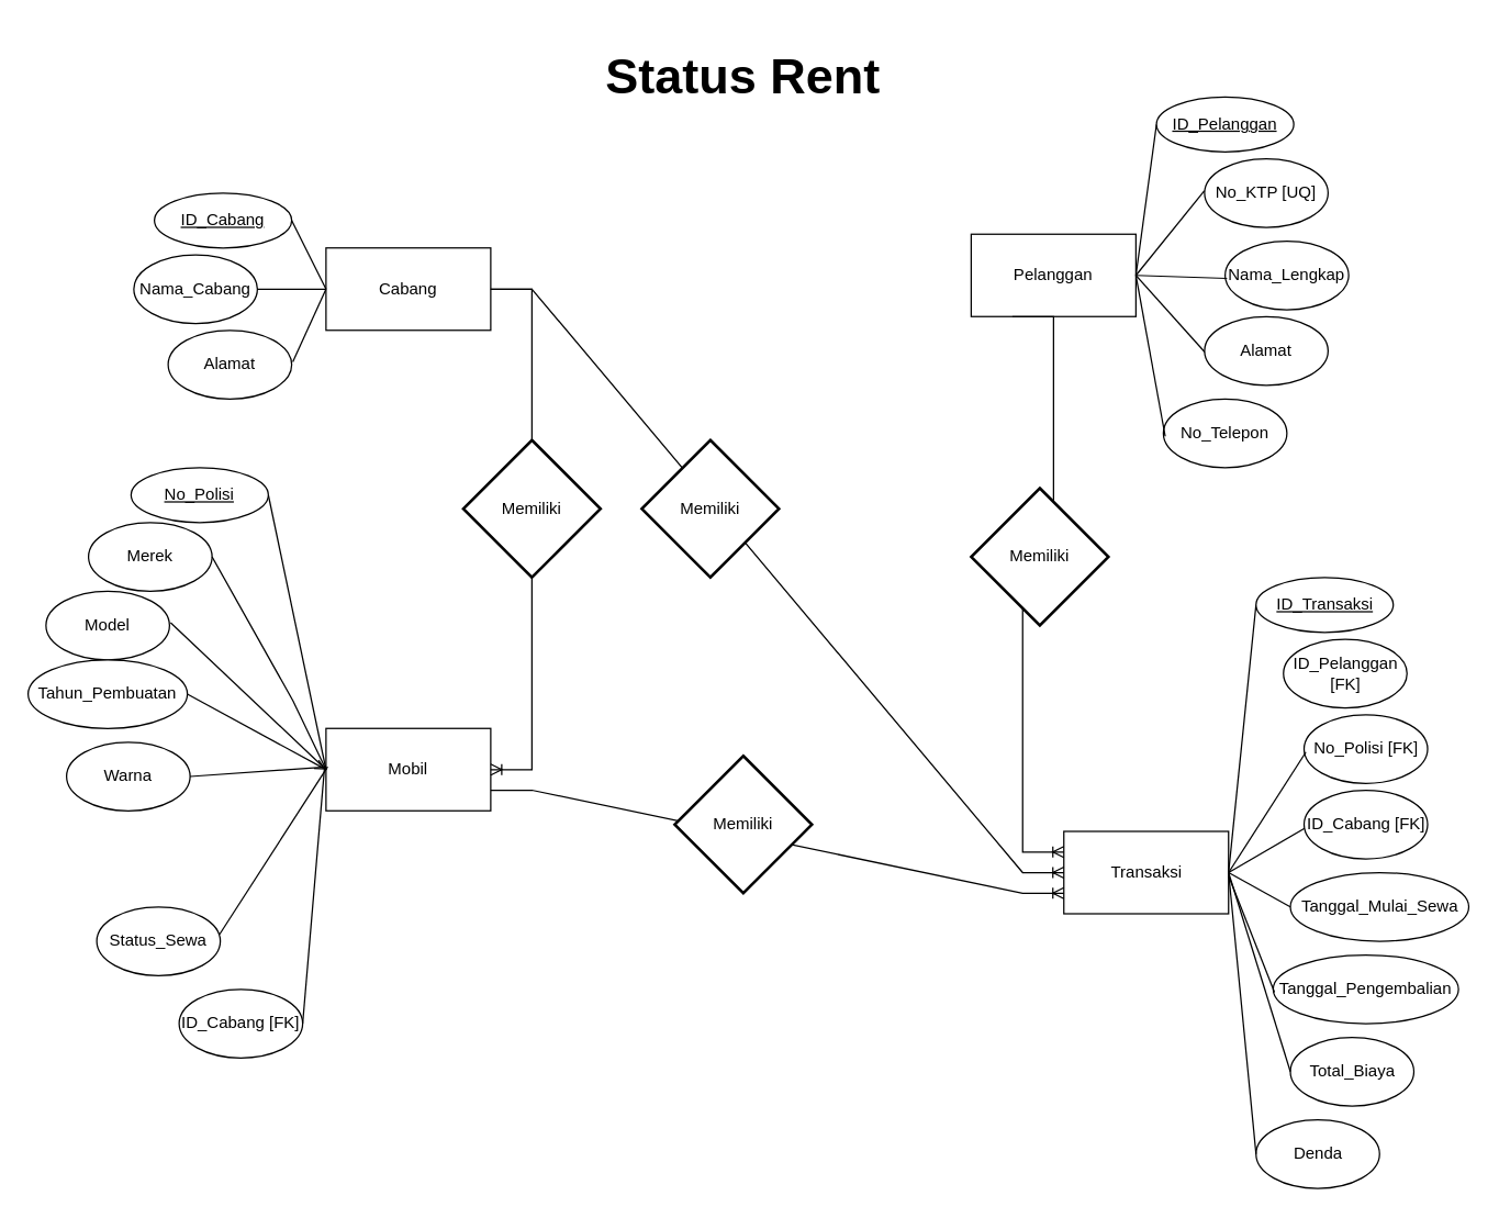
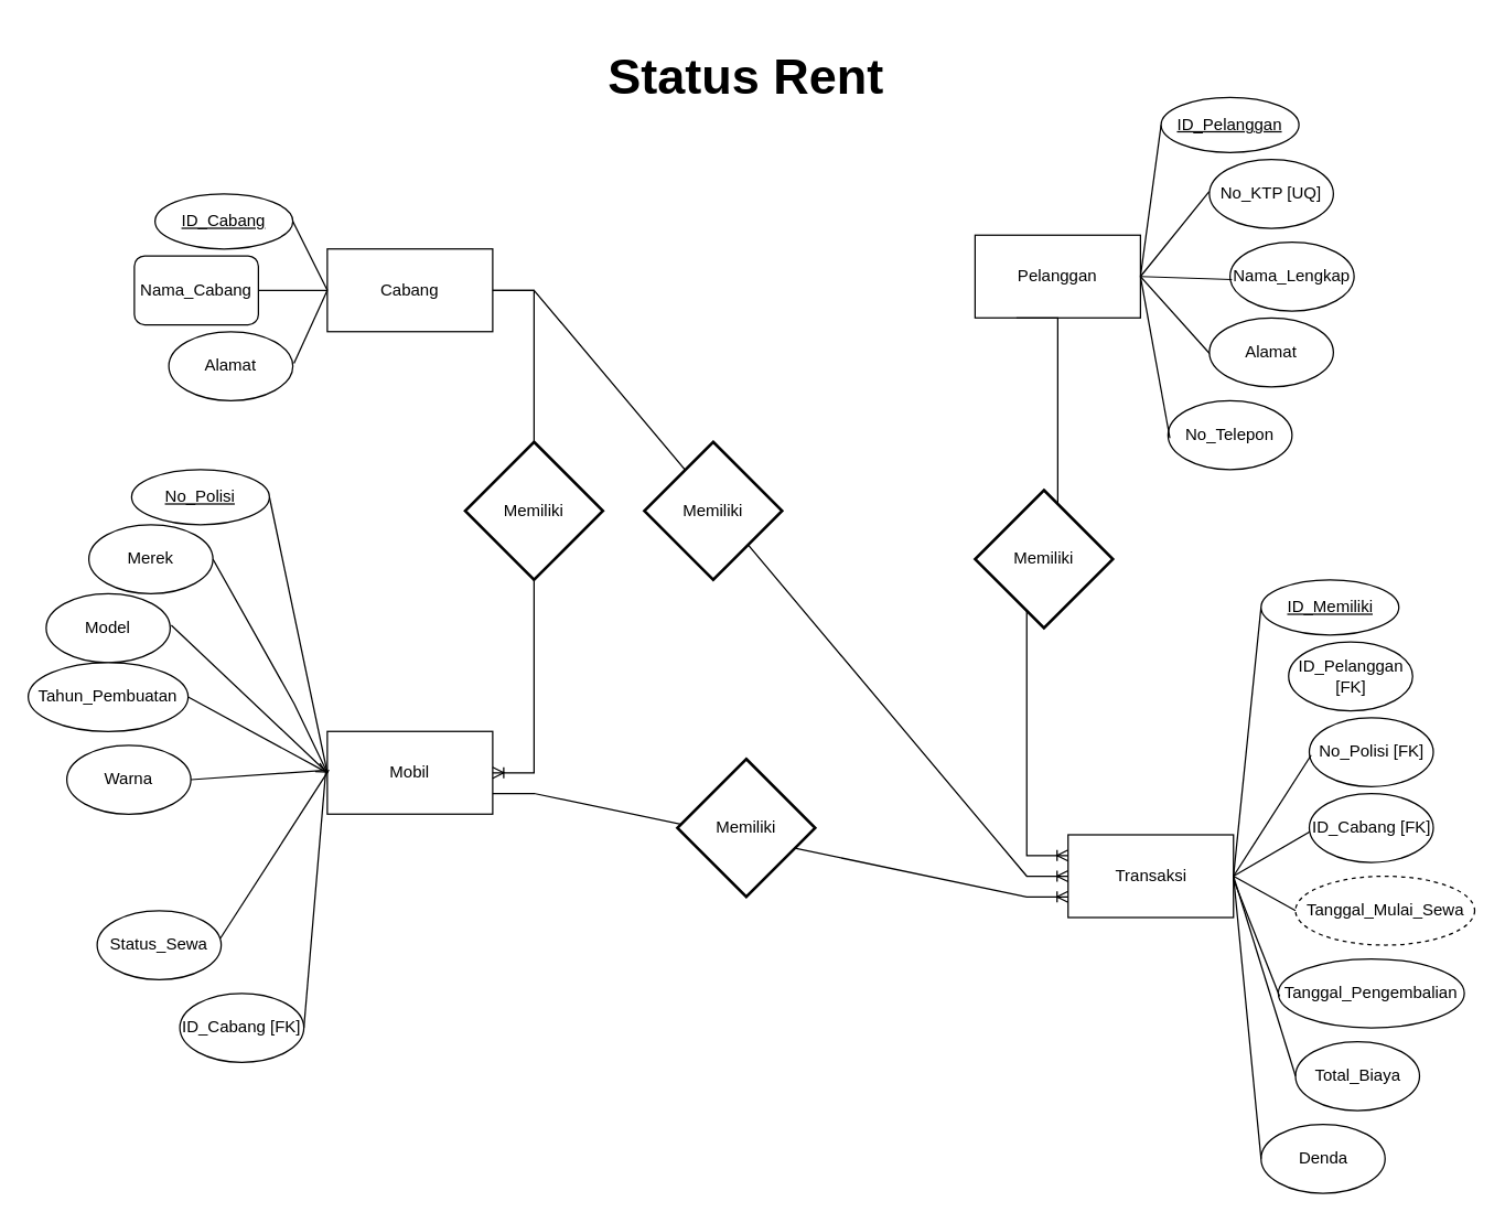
  <mxCell id="0" />
  <mxCell id="1" parent="0" />
  <mxCell id="2" value="&lt;font style=&quot;font-size: 36px;&quot;&gt;&lt;b&gt;Status Rent&lt;/b&gt;&lt;/font&gt;" style="text;html=1;whiteSpace=wrap;strokeColor=none;fillColor=none;align=center;verticalAlign=middle;rounded=0;" vertex="1" parent="1"><mxGeometry x="391" y="20" width="300" height="70" as="geometry" /></mxCell>
  <mxCell id="3" value="Cabang" style="rounded=0;whiteSpace=wrap;html=1;" vertex="1" parent="1"><mxGeometry x="237" y="180" width="120" height="60" as="geometry" /></mxCell>
- <mxCell id="4" value="Nama_Cabang" style="ellipse;whiteSpace=wrap;html=1;" vertex="1" parent="1"><mxGeometry x="97" y="185" width="90" height="50" as="geometry" /></mxCell>
+ <mxCell id="4" value="Nama_Cabang" style="whiteSpace=wrap;html=1;rounded=1;" vertex="1" parent="1"><mxGeometry x="97" y="185" width="90" height="50" as="geometry" /></mxCell>
  <mxCell id="5" value="Alamat" style="ellipse;whiteSpace=wrap;html=1;" vertex="1" parent="1"><mxGeometry x="122" y="240" width="90" height="50" as="geometry" /></mxCell>
  <mxCell id="6" value="" style="endArrow=none;html=1;rounded=0;entryX=0;entryY=0.5;entryDx=0;entryDy=0;exitX=1;exitY=0.5;exitDx=0;exitDy=0;" edge="1" parent="1" source="9" target="3"><mxGeometry width="50" height="50" relative="1" as="geometry"><mxPoint x="207" y="145" as="sourcePoint" /><mxPoint x="267" y="360" as="targetPoint" /></mxGeometry></mxCell>
  <mxCell id="7" value="" style="endArrow=none;html=1;rounded=0;entryX=0;entryY=0.5;entryDx=0;entryDy=0;exitX=1.009;exitY=0.459;exitDx=0;exitDy=0;exitPerimeter=0;" edge="1" parent="1" source="5" target="3"><mxGeometry width="50" height="50" relative="1" as="geometry"><mxPoint x="217" y="175" as="sourcePoint" /><mxPoint x="247" y="220" as="targetPoint" /></mxGeometry></mxCell>
  <mxCell id="8" value="" style="endArrow=none;html=1;rounded=0;entryX=0;entryY=0.5;entryDx=0;entryDy=0;exitX=1;exitY=0.5;exitDx=0;exitDy=0;" edge="1" parent="1" source="4" target="3"><mxGeometry width="50" height="50" relative="1" as="geometry"><mxPoint x="227" y="185" as="sourcePoint" /><mxPoint x="257" y="230" as="targetPoint" /></mxGeometry></mxCell>
  <mxCell id="9" value="ID_Cabang" style="ellipse;whiteSpace=wrap;html=1;align=center;fontStyle=4;" vertex="1" parent="1"><mxGeometry x="112" y="140" width="100" height="40" as="geometry" /></mxCell>
  <mxCell id="10" value="Mobil" style="rounded=0;whiteSpace=wrap;html=1;" vertex="1" parent="1"><mxGeometry x="237" y="530" width="120" height="60" as="geometry" /></mxCell>
  <mxCell id="11" value="Merek" style="ellipse;whiteSpace=wrap;html=1;" vertex="1" parent="1"><mxGeometry x="64" y="380" width="90" height="50" as="geometry" /></mxCell>
  <mxCell id="12" value="Model" style="ellipse;whiteSpace=wrap;html=1;" vertex="1" parent="1"><mxGeometry x="33" y="430" width="90" height="50" as="geometry" /></mxCell>
  <mxCell id="13" value="" style="endArrow=none;html=1;rounded=0;entryX=0;entryY=0.5;entryDx=0;entryDy=0;exitX=1;exitY=0.5;exitDx=0;exitDy=0;" edge="1" source="16" target="10" parent="1"><mxGeometry width="50" height="50" relative="1" as="geometry"><mxPoint x="197" y="455" as="sourcePoint" /><mxPoint x="227" y="520" as="targetPoint" /></mxGeometry></mxCell>
  <mxCell id="14" value="" style="endArrow=none;html=1;rounded=0;entryX=0;entryY=0.5;entryDx=0;entryDy=0;exitX=1.009;exitY=0.459;exitDx=0;exitDy=0;exitPerimeter=0;" edge="1" source="12" target="10" parent="1"><mxGeometry width="50" height="50" relative="1" as="geometry"><mxPoint x="207" y="485" as="sourcePoint" /><mxPoint x="227" y="520" as="targetPoint" /></mxGeometry></mxCell>
  <mxCell id="15" value="" style="endArrow=none;html=1;rounded=0;exitX=1;exitY=0.5;exitDx=0;exitDy=0;entryX=0;entryY=0.5;entryDx=0;entryDy=0;" edge="1" source="11" target="10" parent="1"><mxGeometry width="50" height="50" relative="1" as="geometry"><mxPoint x="217" y="495" as="sourcePoint" /><mxPoint x="243" y="560" as="targetPoint" /><Array as="points"><mxPoint x="213" y="510" /></Array></mxGeometry></mxCell>
  <mxCell id="16" value="&lt;span data-end=&quot;311&quot; data-start=&quot;298&quot;&gt;No_Polisi&lt;/span&gt;" style="ellipse;whiteSpace=wrap;html=1;align=center;fontStyle=4;" vertex="1" parent="1"><mxGeometry x="95" y="340" width="100" height="40" as="geometry" /></mxCell>
  <mxCell id="17" value="ID_Cabang [FK]" style="ellipse;whiteSpace=wrap;html=1;" vertex="1" parent="1"><mxGeometry x="130" y="720" width="90" height="50" as="geometry" /></mxCell>
  <mxCell id="18" value="Status_Sewa" style="ellipse;whiteSpace=wrap;html=1;" vertex="1" parent="1"><mxGeometry x="70" y="660" width="90" height="50" as="geometry" /></mxCell>
  <mxCell id="19" value="Warna" style="ellipse;whiteSpace=wrap;html=1;" vertex="1" parent="1"><mxGeometry x="48" y="540" width="90" height="50" as="geometry" /></mxCell>
  <mxCell id="20" value="Tahun_Pembuatan" style="ellipse;whiteSpace=wrap;html=1;" vertex="1" parent="1"><mxGeometry x="20" y="480" width="116" height="50" as="geometry" /></mxCell>
  <mxCell id="21" value="" style="endArrow=open;html=1;rounded=0;entryX=0;entryY=0.5;entryDx=0;entryDy=0;exitX=1;exitY=0.5;exitDx=0;exitDy=0;" edge="1" parent="1" source="20" target="10"><mxGeometry width="50" height="50" relative="1" as="geometry"><mxPoint x="134" y="463" as="sourcePoint" /><mxPoint x="247" y="570" as="targetPoint" /></mxGeometry></mxCell>
  <mxCell id="22" value="" style="endArrow=none;html=1;rounded=0;exitX=1;exitY=0.5;exitDx=0;exitDy=0;exitPerimeter=0;entryX=-0.002;entryY=0.467;entryDx=0;entryDy=0;entryPerimeter=0;" edge="1" parent="1" source="19" target="10"><mxGeometry width="50" height="50" relative="1" as="geometry"><mxPoint x="146" y="515" as="sourcePoint" /><mxPoint x="233" y="560" as="targetPoint" /></mxGeometry></mxCell>
  <mxCell id="23" value="" style="endArrow=none;html=1;rounded=0;exitX=0.994;exitY=0.4;exitDx=0;exitDy=0;exitPerimeter=0;entryX=0.01;entryY=0.464;entryDx=0;entryDy=0;entryPerimeter=0;" edge="1" parent="1" source="18" target="10"><mxGeometry width="50" height="50" relative="1" as="geometry"><mxPoint x="189" y="633" as="sourcePoint" /><mxPoint x="248" y="569" as="targetPoint" /></mxGeometry></mxCell>
  <mxCell id="24" value="" style="endArrow=none;html=1;rounded=0;exitX=1;exitY=0.5;exitDx=0;exitDy=0;entryX=-0.008;entryY=0.45;entryDx=0;entryDy=0;entryPerimeter=0;" edge="1" parent="1" source="17" target="10"><mxGeometry width="50" height="50" relative="1" as="geometry"><mxPoint x="176" y="690" as="sourcePoint" /><mxPoint x="248" y="568" as="targetPoint" /></mxGeometry></mxCell>
  <mxCell id="25" value="Pelanggan" style="rounded=0;whiteSpace=wrap;html=1;" vertex="1" parent="1"><mxGeometry x="707" y="170" width="120" height="60" as="geometry" /></mxCell>
  <mxCell id="26" value="No_KTP [UQ]" style="ellipse;whiteSpace=wrap;html=1;" vertex="1" parent="1"><mxGeometry x="877" y="115" width="90" height="50" as="geometry" /></mxCell>
  <mxCell id="27" value="Nama_Lengkap" style="ellipse;whiteSpace=wrap;html=1;" vertex="1" parent="1"><mxGeometry x="892" y="175" width="90" height="50" as="geometry" /></mxCell>
  <mxCell id="28" value="" style="endArrow=none;html=1;rounded=0;entryX=1;entryY=0.5;entryDx=0;entryDy=0;exitX=0;exitY=0.5;exitDx=0;exitDy=0;" edge="1" source="31" target="25" parent="1"><mxGeometry width="50" height="50" relative="1" as="geometry"><mxPoint x="987" y="135" as="sourcePoint" /><mxPoint x="1017" y="200" as="targetPoint" /></mxGeometry></mxCell>
  <mxCell id="29" value="" style="endArrow=none;html=1;rounded=0;entryX=1;entryY=0.5;entryDx=0;entryDy=0;exitX=0.015;exitY=0.544;exitDx=0;exitDy=0;exitPerimeter=0;" edge="1" source="27" target="25" parent="1"><mxGeometry width="50" height="50" relative="1" as="geometry"><mxPoint x="997" y="165" as="sourcePoint" /><mxPoint x="1017" y="200" as="targetPoint" /></mxGeometry></mxCell>
  <mxCell id="30" value="" style="endArrow=none;html=1;rounded=0;entryX=1;entryY=0.5;entryDx=0;entryDy=0;exitX=-0.001;exitY=0.466;exitDx=0;exitDy=0;exitPerimeter=0;" edge="1" source="26" target="25" parent="1"><mxGeometry width="50" height="50" relative="1" as="geometry"><mxPoint x="877" y="200" as="sourcePoint" /><mxPoint x="1017" y="200" as="targetPoint" /></mxGeometry></mxCell>
  <mxCell id="31" value="ID_Pelanggan" style="ellipse;whiteSpace=wrap;html=1;align=center;fontStyle=4;" vertex="1" parent="1"><mxGeometry x="842" y="70" width="100" height="40" as="geometry" /></mxCell>
  <mxCell id="32" value="" style="endArrow=none;html=1;rounded=0;entryX=1;entryY=0.5;entryDx=0;entryDy=0;exitX=0.015;exitY=0.544;exitDx=0;exitDy=0;exitPerimeter=0;" edge="1" source="33" parent="1" target="25"><mxGeometry width="50" height="50" relative="1" as="geometry"><mxPoint x="987" y="225" as="sourcePoint" /><mxPoint x="817" y="260" as="targetPoint" /></mxGeometry></mxCell>
  <mxCell id="33" value="Alamat" style="ellipse;whiteSpace=wrap;html=1;" vertex="1" parent="1"><mxGeometry x="877" y="230" width="90" height="50" as="geometry" /></mxCell>
  <mxCell id="34" value="No_Telepon" style="ellipse;whiteSpace=wrap;html=1;" vertex="1" parent="1"><mxGeometry x="847" y="290" width="90" height="50" as="geometry" /></mxCell>
  <mxCell id="35" value="" style="endArrow=none;html=1;rounded=0;exitX=0.015;exitY=0.544;exitDx=0;exitDy=0;exitPerimeter=0;" edge="1" source="34" parent="1"><mxGeometry width="50" height="50" relative="1" as="geometry"><mxPoint x="937" y="285" as="sourcePoint" /><mxPoint x="827" y="200" as="targetPoint" /></mxGeometry></mxCell>
  <mxCell id="36" value="Transaksi" style="rounded=0;whiteSpace=wrap;html=1;" vertex="1" parent="1"><mxGeometry x="774.5" y="605" width="120" height="60" as="geometry" /></mxCell>
  <mxCell id="37" value="&lt;span data-end=&quot;658&quot; data-start=&quot;642&quot;&gt;ID_Pelanggan [FK]&lt;/span&gt;" style="ellipse;whiteSpace=wrap;html=1;" vertex="1" parent="1"><mxGeometry x="934.5" y="465" width="90" height="50" as="geometry" /></mxCell>
  <mxCell id="38" value="&lt;span data-end=&quot;693&quot; data-start=&quot;680&quot;&gt;No_Polisi [FK]&lt;/span&gt;" style="ellipse;whiteSpace=wrap;html=1;" vertex="1" parent="1"><mxGeometry x="949.5" y="520" width="90" height="50" as="geometry" /></mxCell>
  <mxCell id="39" value="" style="endArrow=none;html=1;rounded=0;entryX=1;entryY=0.5;entryDx=0;entryDy=0;exitX=0;exitY=0.5;exitDx=0;exitDy=0;" edge="1" source="41" target="36" parent="1"><mxGeometry width="50" height="50" relative="1" as="geometry"><mxPoint x="1174.5" y="570" as="sourcePoint" /><mxPoint x="1204.5" y="635" as="targetPoint" /></mxGeometry></mxCell>
  <mxCell id="40" value="" style="endArrow=none;html=1;rounded=0;entryX=1;entryY=0.5;entryDx=0;entryDy=0;exitX=0.015;exitY=0.544;exitDx=0;exitDy=0;exitPerimeter=0;" edge="1" source="38" target="36" parent="1"><mxGeometry width="50" height="50" relative="1" as="geometry"><mxPoint x="1184.5" y="600" as="sourcePoint" /><mxPoint x="1204.5" y="635" as="targetPoint" /></mxGeometry></mxCell>
- <mxCell id="41" value="&lt;span data-end=&quot;632&quot; data-start=&quot;616&quot;&gt;ID_Transaksi&lt;/span&gt;" style="ellipse;whiteSpace=wrap;html=1;align=center;fontStyle=4;" vertex="1" parent="1"><mxGeometry x="914.5" y="420" width="100" height="40" as="geometry" /></mxCell>
+ <mxCell id="41" value="&lt;span data-end=&quot;632&quot; data-start=&quot;616&quot;&gt;ID_Memiliki&lt;/span&gt;" style="ellipse;whiteSpace=wrap;html=1;align=center;fontStyle=4;" vertex="1" parent="1"><mxGeometry x="914.5" y="420" width="100" height="40" as="geometry" /></mxCell>
  <mxCell id="42" value="" style="endArrow=none;html=1;rounded=0;entryX=1;entryY=0.5;entryDx=0;entryDy=0;exitX=0.015;exitY=0.544;exitDx=0;exitDy=0;exitPerimeter=0;" edge="1" source="43" target="36" parent="1"><mxGeometry width="50" height="50" relative="1" as="geometry"><mxPoint x="1174.5" y="660" as="sourcePoint" /><mxPoint x="1004.5" y="695" as="targetPoint" /></mxGeometry></mxCell>
  <mxCell id="43" value="&lt;span data-end=&quot;724&quot; data-start=&quot;711&quot;&gt;ID_Cabang [FK]&lt;/span&gt;" style="ellipse;whiteSpace=wrap;html=1;" vertex="1" parent="1"><mxGeometry x="949.5" y="575" width="90" height="50" as="geometry" /></mxCell>
- <mxCell id="44" value="Tanggal_Mulai_Sewa" style="ellipse;whiteSpace=wrap;html=1;" vertex="1" parent="1"><mxGeometry x="939.5" y="635" width="130" height="50" as="geometry" /></mxCell>
+ <mxCell id="44" value="Tanggal_Mulai_Sewa" style="ellipse;whiteSpace=wrap;html=1;dashed=1;" vertex="1" parent="1"><mxGeometry x="939.5" y="635" width="130" height="50" as="geometry" /></mxCell>
  <mxCell id="45" value="" style="endArrow=none;html=1;rounded=0;exitX=0;exitY=0.5;exitDx=0;exitDy=0;" edge="1" source="44" parent="1"><mxGeometry width="50" height="50" relative="1" as="geometry"><mxPoint x="993.5" y="750" as="sourcePoint" /><mxPoint x="894.5" y="635" as="targetPoint" /></mxGeometry></mxCell>
  <mxCell id="46" value="Tanggal_Pengembalian" style="ellipse;whiteSpace=wrap;html=1;" vertex="1" parent="1"><mxGeometry x="927" y="695" width="135" height="50" as="geometry" /></mxCell>
  <mxCell id="47" value="Total_Biaya" style="ellipse;whiteSpace=wrap;html=1;" vertex="1" parent="1"><mxGeometry x="939.5" y="755" width="90" height="50" as="geometry" /></mxCell>
  <mxCell id="48" value="Denda" style="ellipse;whiteSpace=wrap;html=1;" vertex="1" parent="1"><mxGeometry x="914.5" y="815" width="90" height="50" as="geometry" /></mxCell>
  <mxCell id="49" value="" style="endArrow=none;html=1;rounded=0;exitX=0;exitY=0.5;exitDx=0;exitDy=0;" edge="1" parent="1" source="48"><mxGeometry width="50" height="50" relative="1" as="geometry"><mxPoint x="905.5" y="872" as="sourcePoint" /><mxPoint x="894.5" y="635" as="targetPoint" /></mxGeometry></mxCell>
  <mxCell id="50" value="" style="endArrow=none;html=1;rounded=0;exitX=0;exitY=0.5;exitDx=0;exitDy=0;" edge="1" parent="1" source="47"><mxGeometry width="50" height="50" relative="1" as="geometry"><mxPoint x="915.5" y="882" as="sourcePoint" /><mxPoint x="894.5" y="635" as="targetPoint" /></mxGeometry></mxCell>
  <mxCell id="51" value="" style="endArrow=none;html=1;rounded=0;exitX=0.007;exitY=0.545;exitDx=0;exitDy=0;exitPerimeter=0;entryX=1;entryY=0.539;entryDx=0;entryDy=0;entryPerimeter=0;" edge="1" parent="1" source="46" target="36"><mxGeometry width="50" height="50" relative="1" as="geometry"><mxPoint x="925.5" y="892" as="sourcePoint" /><mxPoint x="904.5" y="775" as="targetPoint" /></mxGeometry></mxCell>
  <mxCell id="52" value="" style="edgeStyle=entityRelationEdgeStyle;fontSize=12;html=1;endArrow=ERoneToMany;rounded=0;entryX=1;entryY=0.5;entryDx=0;entryDy=0;exitX=1;exitY=0.5;exitDx=0;exitDy=0;" edge="1" parent="1" source="3" target="10"><mxGeometry width="100" height="100" relative="1" as="geometry"><mxPoint x="307" y="380" as="sourcePoint" /><mxPoint x="407" y="280" as="targetPoint" /></mxGeometry></mxCell>
  <mxCell id="53" value="" style="edgeStyle=entityRelationEdgeStyle;fontSize=12;html=1;endArrow=ERoneToMany;rounded=0;entryX=0;entryY=0.5;entryDx=0;entryDy=0;" edge="1" parent="1" target="36"><mxGeometry width="100" height="100" relative="1" as="geometry"><mxPoint x="357" y="210" as="sourcePoint" /><mxPoint x="557" y="615" as="targetPoint" /><Array as="points"><mxPoint x="437" y="220" /><mxPoint x="537" y="360" /><mxPoint x="537" y="380" /><mxPoint x="547" y="320" /></Array></mxGeometry></mxCell>
  <mxCell id="54" value="Memiliki" style="strokeWidth=2;html=1;shape=mxgraph.flowchart.decision;whiteSpace=wrap;" vertex="1" parent="1"><mxGeometry x="467" y="320" width="100" height="100" as="geometry" /></mxCell>
  <mxCell id="55" value="" style="edgeStyle=entityRelationEdgeStyle;fontSize=12;html=1;endArrow=ERoneToMany;rounded=0;entryX=0;entryY=0.25;entryDx=0;entryDy=0;exitX=0.25;exitY=1;exitDx=0;exitDy=0;" edge="1" parent="1" source="25" target="36"><mxGeometry width="100" height="100" relative="1" as="geometry"><mxPoint x="657" y="200" as="sourcePoint" /><mxPoint x="714.5" y="620" as="targetPoint" /><Array as="points"><mxPoint x="707" y="190" /></Array></mxGeometry></mxCell>
  <mxCell id="56" value="Memiliki" style="strokeWidth=2;html=1;shape=mxgraph.flowchart.decision;whiteSpace=wrap;" vertex="1" parent="1"><mxGeometry x="707" y="355" width="100" height="100" as="geometry" /></mxCell>
  <mxCell id="57" value="" style="edgeStyle=entityRelationEdgeStyle;fontSize=12;html=1;endArrow=ERoneToMany;rounded=0;entryX=0;entryY=0.75;entryDx=0;entryDy=0;exitX=1;exitY=0.75;exitDx=0;exitDy=0;" edge="1" parent="1" source="10" target="36"><mxGeometry width="100" height="100" relative="1" as="geometry"><mxPoint x="511" y="530" as="sourcePoint" /><mxPoint x="511" y="880" as="targetPoint" /><Array as="points"><mxPoint x="657" y="540" /></Array></mxGeometry></mxCell>
  <mxCell id="58" value="Memiliki" style="strokeWidth=2;html=1;shape=mxgraph.flowchart.decision;whiteSpace=wrap;" vertex="1" parent="1"><mxGeometry x="491" y="550" width="100" height="100" as="geometry" /></mxCell>
  <mxCell id="59" value="Memiliki" style="strokeWidth=2;html=1;shape=mxgraph.flowchart.decision;whiteSpace=wrap;" vertex="1" parent="1"><mxGeometry x="337" y="320" width="100" height="100" as="geometry" /></mxCell>
